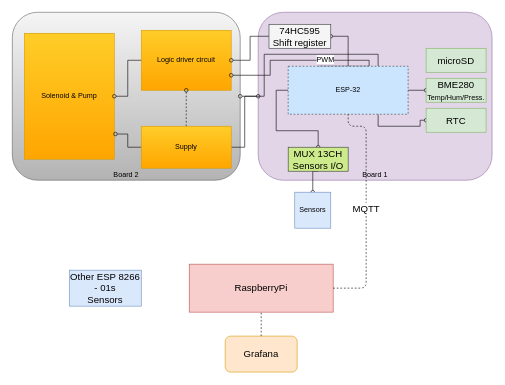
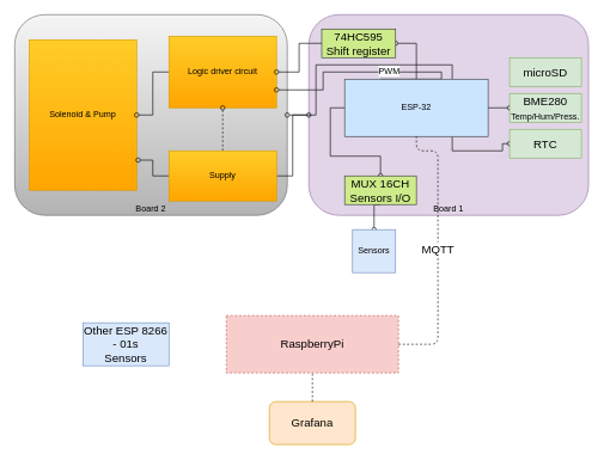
  <mxCell id="0" />
  <mxCell id="1" parent="0" />
  <mxCell id="2" value="Board 1" style="rounded=1;whiteSpace=wrap;html=1;fillColor=#e1d5e7;strokeColor=#9673a6;verticalAlign=bottom;" vertex="1" parent="1"><mxGeometry x="430" y="20" width="390" height="280" as="geometry" /></mxCell>
  <mxCell id="3" value="Board 2" style="rounded=1;whiteSpace=wrap;html=1;fillColor=#f5f5f5;strokeColor=#666666;gradientColor=#b3b3b3;align=center;horizontal=1;verticalAlign=bottom;" vertex="1" parent="1"><mxGeometry x="20" y="20" width="380" height="280" as="geometry" /></mxCell>
  <mxCell id="4" value="Solenoid &amp;amp; Pump" style="rounded=0;whiteSpace=wrap;html=1;align=center;gradientColor=#ffa500;fillColor=#ffcd28;strokeColor=#d79b00;" vertex="1" parent="1"><mxGeometry x="40" y="55" width="150" height="210" as="geometry" /></mxCell>
  <mxCell id="5" style="edgeStyle=orthogonalEdgeStyle;rounded=0;orthogonalLoop=1;jettySize=auto;html=1;exitX=0;exitY=0.5;exitDx=0;exitDy=0;endArrow=oval;endFill=0;" edge="1" parent="1" source="6" target="4"><mxGeometry relative="1" as="geometry" /></mxCell>
  <mxCell id="6" value="Logic driver circuit" style="rounded=0;whiteSpace=wrap;html=1;align=center;gradientColor=#ffa500;fillColor=#ffcd28;strokeColor=#d79b00;" vertex="1" parent="1"><mxGeometry x="235" y="50" width="150" height="100" as="geometry" /></mxCell>
  <mxCell id="7" style="edgeStyle=orthogonalEdgeStyle;rounded=0;orthogonalLoop=1;jettySize=auto;html=1;exitX=0;exitY=0.5;exitDx=0;exitDy=0;entryX=1.013;entryY=0.8;entryDx=0;entryDy=0;entryPerimeter=0;endArrow=oval;endFill=0;" edge="1" parent="1" source="10" target="4"><mxGeometry relative="1" as="geometry" /></mxCell>
  <mxCell id="8" style="edgeStyle=orthogonalEdgeStyle;rounded=0;orthogonalLoop=1;jettySize=auto;html=1;exitX=0.5;exitY=0;exitDx=0;exitDy=0;entryX=0.5;entryY=1;entryDx=0;entryDy=0;endArrow=oval;endFill=0;dashed=1;" edge="1" parent="1" source="10" target="6"><mxGeometry relative="1" as="geometry" /></mxCell>
  <mxCell id="9" style="edgeStyle=orthogonalEdgeStyle;rounded=0;orthogonalLoop=1;jettySize=auto;html=1;exitX=1;exitY=0.5;exitDx=0;exitDy=0;endArrow=oval;endFill=0;" edge="1" parent="1" source="10" target="2"><mxGeometry relative="1" as="geometry" /></mxCell>
  <mxCell id="10" value="Supply" style="rounded=0;whiteSpace=wrap;html=1;align=center;gradientColor=#ffa500;fillColor=#ffcd28;strokeColor=#d79b00;" vertex="1" parent="1"><mxGeometry x="235" y="210" width="150" height="70" as="geometry" /></mxCell>
  <mxCell id="11" style="edgeStyle=orthogonalEdgeStyle;rounded=0;orthogonalLoop=1;jettySize=auto;html=1;exitX=0.25;exitY=0;exitDx=0;exitDy=0;entryX=1;entryY=0.75;entryDx=0;entryDy=0;endArrow=oval;endFill=0;" edge="1" parent="1" source="18" target="6"><mxGeometry relative="1" as="geometry"><Array as="points"><mxPoint x="615" y="100" /><mxPoint x="450" y="100" /><mxPoint x="450" y="125" /></Array></mxGeometry></mxCell>
  <mxCell id="12" value="PWM" style="text;html=1;resizable=0;points=[];align=center;verticalAlign=middle;labelBackgroundColor=#ffffff;" vertex="1" connectable="0" parent="11"><mxGeometry x="-0.034" y="-2" relative="1" as="geometry"><mxPoint as="offset" /></mxGeometry></mxCell>
  <mxCell id="13" style="edgeStyle=orthogonalEdgeStyle;rounded=0;orthogonalLoop=1;jettySize=auto;html=1;exitX=0.5;exitY=0;exitDx=0;exitDy=0;entryX=1;entryY=0.5;entryDx=0;entryDy=0;endArrow=oval;endFill=0;" edge="1" parent="1" source="18" target="22"><mxGeometry relative="1" as="geometry" /></mxCell>
  <mxCell id="14" style="edgeStyle=orthogonalEdgeStyle;rounded=0;orthogonalLoop=1;jettySize=auto;html=1;exitX=0;exitY=0.5;exitDx=0;exitDy=0;entryX=0.5;entryY=0;entryDx=0;entryDy=0;endArrow=oval;endFill=0;" edge="1" parent="1" source="18" target="20"><mxGeometry relative="1" as="geometry" /></mxCell>
  <mxCell id="15" style="edgeStyle=orthogonalEdgeStyle;rounded=0;orthogonalLoop=1;jettySize=auto;html=1;exitX=1;exitY=0.5;exitDx=0;exitDy=0;entryX=0;entryY=0.5;entryDx=0;entryDy=0;endArrow=oval;endFill=0;" edge="1" parent="1" source="18" target="24"><mxGeometry relative="1" as="geometry" /></mxCell>
  <mxCell id="16" style="edgeStyle=orthogonalEdgeStyle;rounded=0;orthogonalLoop=1;jettySize=auto;html=1;exitX=0.75;exitY=0;exitDx=0;exitDy=0;endArrow=oval;endFill=0;" edge="1" parent="1" source="18" target="3"><mxGeometry relative="1" as="geometry" /></mxCell>
  <mxCell id="17" style="edgeStyle=orthogonalEdgeStyle;rounded=0;orthogonalLoop=1;jettySize=auto;html=1;exitX=0.75;exitY=1;exitDx=0;exitDy=0;entryX=0;entryY=0.5;entryDx=0;entryDy=0;endArrow=oval;endFill=0;" edge="1" parent="1" source="18" target="23"><mxGeometry relative="1" as="geometry" /></mxCell>
- <mxCell id="18" value="ESP-32" style="rounded=0;whiteSpace=wrap;html=1;align=center;fillColor=#cce5ff;strokeColor=#36393d;dashed=1;" vertex="1" parent="1"><mxGeometry x="480" y="110" width="200" height="80" as="geometry" /></mxCell>
+ <mxCell id="18" value="ESP-32" style="rounded=0;whiteSpace=wrap;html=1;align=center;fillColor=#cce5ff;strokeColor=#36393d;" vertex="1" parent="1"><mxGeometry x="480" y="110" width="200" height="80" as="geometry" /></mxCell>
  <mxCell id="19" style="edgeStyle=orthogonalEdgeStyle;rounded=0;orthogonalLoop=1;jettySize=auto;html=1;exitX=0.5;exitY=1;exitDx=0;exitDy=0;entryX=0.5;entryY=0;entryDx=0;entryDy=0;endArrow=oval;endFill=0;" edge="1" parent="1" source="20" target="26"><mxGeometry relative="1" as="geometry" /></mxCell>
- <mxCell id="20" value="MUX 13CH&lt;br&gt;Sensors I/O" style="rounded=0;whiteSpace=wrap;html=1;fontSize=16;fillColor=#cdeb8b;strokeColor=#36393d;" vertex="1" parent="1"><mxGeometry x="480" y="245" width="100" height="40" as="geometry" /></mxCell>
+ <mxCell id="20" value="MUX 16CH&lt;br&gt;Sensors I/O" style="rounded=0;whiteSpace=wrap;html=1;fontSize=16;fillColor=#cdeb8b;strokeColor=#36393d;" vertex="1" parent="1"><mxGeometry x="480" y="245" width="100" height="40" as="geometry" /></mxCell>
  <mxCell id="21" style="edgeStyle=orthogonalEdgeStyle;rounded=0;orthogonalLoop=1;jettySize=auto;html=1;exitX=0;exitY=0.5;exitDx=0;exitDy=0;endArrow=oval;endFill=0;" edge="1" parent="1" source="22" target="6"><mxGeometry relative="1" as="geometry" /></mxCell>
- <mxCell id="22" value="74HC595&lt;br&gt;Shift register" style="rounded=0;whiteSpace=wrap;html=1;fontSize=16;fillColor=#f5f5f5;strokeColor=#36393d;" vertex="1" parent="1"><mxGeometry x="448" y="40" width="103" height="40" as="geometry" /></mxCell>
+ <mxCell id="22" value="74HC595&lt;br&gt;Shift register" style="rounded=0;whiteSpace=wrap;html=1;fontSize=16;fillColor=#cdeb8b;strokeColor=#36393d;" vertex="1" parent="1"><mxGeometry x="448" y="40" width="103" height="40" as="geometry" /></mxCell>
  <mxCell id="23" value="RTC" style="rounded=0;whiteSpace=wrap;html=1;fontSize=16;fillColor=#d5e8d4;strokeColor=#82b366;gradientColor=none;" vertex="1" parent="1"><mxGeometry x="710" y="180" width="100" height="40" as="geometry" /></mxCell>
  <mxCell id="24" value="BME280&lt;br&gt;&lt;font style=&quot;font-size: 12px&quot;&gt;Temp/Hum/Press.&lt;/font&gt;" style="rounded=0;whiteSpace=wrap;html=1;fontSize=16;fillColor=#d5e8d4;strokeColor=#82b366;" vertex="1" parent="1"><mxGeometry x="710" y="130" width="100" height="40" as="geometry" /></mxCell>
  <mxCell id="25" value="microSD" style="rounded=0;whiteSpace=wrap;html=1;fontSize=16;fillColor=#d5e8d4;strokeColor=#82b366;" vertex="1" parent="1"><mxGeometry x="710" y="80" width="100" height="40" as="geometry" /></mxCell>
  <mxCell id="26" value="Sensors" style="rounded=0;whiteSpace=wrap;html=1;fillColor=#dae8fc;strokeColor=#6c8ebf;" vertex="1" parent="1"><mxGeometry x="491" y="320" width="60" height="60" as="geometry" /></mxCell>
- <mxCell id="27" value="RaspberryPi" style="rounded=0;whiteSpace=wrap;html=1;fontSize=16;fillColor=#f8cecc;strokeColor=#b85450;" vertex="1" parent="1"><mxGeometry x="315" y="440" width="240" height="80" as="geometry" /></mxCell>
+ <mxCell id="27" value="RaspberryPi" style="rounded=0;whiteSpace=wrap;html=1;fontSize=16;fillColor=#f8cecc;strokeColor=#b85450;dashed=1;" vertex="1" parent="1"><mxGeometry x="315" y="440" width="240" height="80" as="geometry" /></mxCell>
  <mxCell id="28" value="MQTT" style="endArrow=none;dashed=1;html=1;fontSize=16;entryX=0.5;entryY=1;entryDx=0;entryDy=0;exitX=1;exitY=0.5;exitDx=0;exitDy=0;" edge="1" parent="1" source="27" target="18"><mxGeometry width="50" height="50" relative="1" as="geometry"><mxPoint x="770" y="300" as="sourcePoint" /><mxPoint x="739.81" y="120" as="targetPoint" /><Array as="points"><mxPoint x="610" y="480" /><mxPoint x="610" y="360" /><mxPoint x="610" y="210" /><mxPoint x="580" y="210" /></Array></mxGeometry></mxCell>
  <mxCell id="29" value="Other ESP 8266 - 01s&lt;br&gt;Sensors" style="rounded=0;whiteSpace=wrap;html=1;fontSize=16;fillColor=#dae8fc;strokeColor=#6c8ebf;" vertex="1" parent="1"><mxGeometry x="115" y="450" width="120" height="60" as="geometry" /></mxCell>
  <mxCell id="30" value="Grafana" style="rounded=1;whiteSpace=wrap;html=1;fontSize=16;fillColor=#ffe6cc;strokeColor=#d79b00;" vertex="1" parent="1"><mxGeometry x="375" y="560" width="120" height="60" as="geometry" /></mxCell>
  <mxCell id="31" value="" style="endArrow=none;dashed=1;html=1;fontSize=16;entryX=0.5;entryY=1;entryDx=0;entryDy=0;" edge="1" parent="1" source="30" target="27"><mxGeometry width="50" height="50" relative="1" as="geometry"><mxPoint x="415" y="560" as="sourcePoint" /><mxPoint x="445" y="530" as="targetPoint" /></mxGeometry></mxCell>
